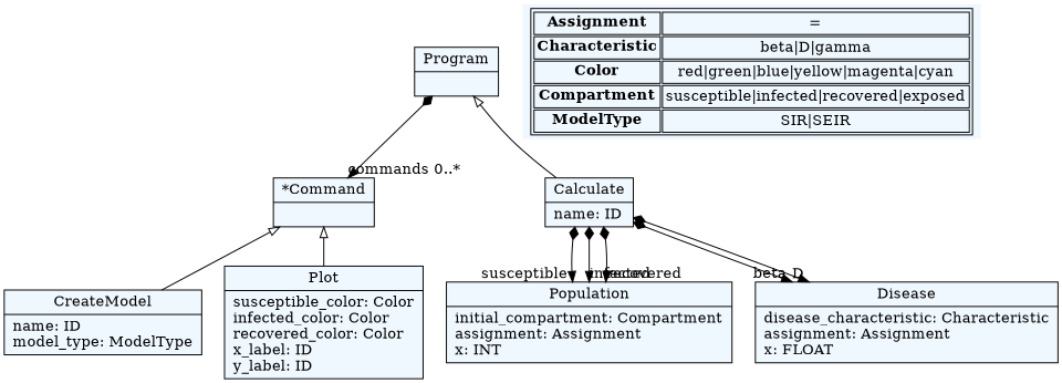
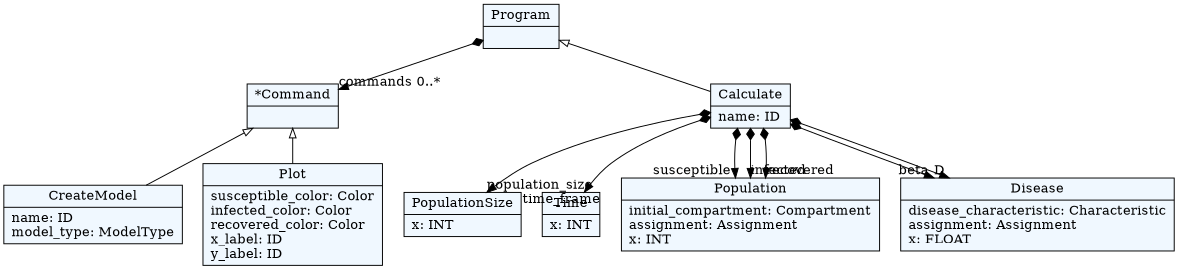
  digraph {
    fontname="DejaVu Serif"
    fontsize=8
    nodesep=0.3
    node [fillcolor=aliceblue fontname="DejaVu Serif" shape=record style=filled]
    edge [arrowtail=diamond dir=both fontname="DejaVu Serif"]
+   n1 [label="{PopulationSize|x: INT\l}"]
+   n2 [label="{Time|x: INT\l}"]
    n3 [label="{Population|initial_compartment: Compartment\lassignment: Assignment\lx: INT\l}"]
    n4 [label="{Disease|disease_characteristic: Characteristic\lassignment: Assignment\lx: FLOAT\l}"]
    n5 [label="{Program|}"]
    n6 [label="{*Command|}"]
    n7 [label="{Calculate|name: ID\l}"]
    n8 [label="{CreateModel|name: ID\lmodel_type: ModelType\l}"]
    n9 [label="{Plot|susceptible_color: Color\linfected_color: Color\lrecovered_color: Color\lx_label: ID\ly_label: ID\l}"]
-   n10 [label=< <table> 	<tr> 		<td><b>Assignment</b></td><td>=</td> 	</tr> 	<tr> 		<td><b>Characteristic</b></td><td>beta|D|gamma</td> 	</tr> 	<tr> 		<td><b>Color</b></td><td>red|green|blue|yellow|magenta|cyan</td> 	</tr> 	<tr> 		<td><b>Compartment</b></td><td>susceptible|infected|recovered|exposed</td> 	</tr> 	<tr> 		<td><b>ModelType</b></td><td>SIR|SEIR</td> 	</tr> </table> > shape=plaintext]
    n5 -> n6 [headlabel="commands 0..*"]
    n5 -> n7 [arrowtail=empty dir=back]
    n6 -> n8 [arrowtail=empty dir=back]
    n6 -> n9 [arrowtail=empty dir=back]
+   n7 -> n1 [headlabel="population_size "]
+   n7 -> n2 [headlabel="time_frame "]
    n7 -> n3 [headlabel="susceptible "]
    n7 -> n3 [headlabel="infected "]
    n7 -> n3 [headlabel="recovered "]
    n7 -> n4 [headlabel="beta "]
    n7 -> n4 [headlabel="D "]
  }
